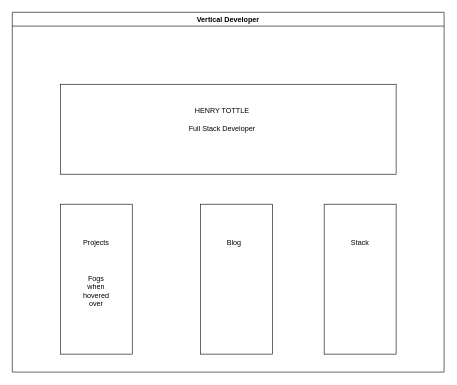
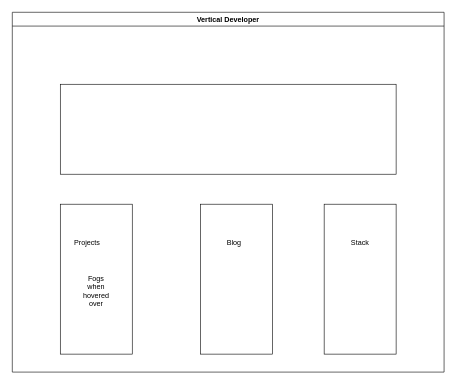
  <mxCell id="0" />
  <mxCell id="1" parent="0" />
  <mxCell id="2" value="Vertical Developer" style="swimlane;whiteSpace=wrap;html=1;" vertex="1" parent="1"><mxGeometry x="20" y="20" width="720" height="600" as="geometry" /></mxCell>
  <mxCell id="3" value="" style="rounded=0;whiteSpace=wrap;html=1;" vertex="1" parent="2"><mxGeometry x="80" y="120" width="560" height="150" as="geometry" /></mxCell>
  <mxCell id="4" value="" style="rounded=0;whiteSpace=wrap;html=1;" vertex="1" parent="2"><mxGeometry x="80" y="320" width="120" height="250" as="geometry" /></mxCell>
  <mxCell id="5" value="" style="rounded=0;whiteSpace=wrap;html=1;" vertex="1" parent="2"><mxGeometry x="314" y="320" width="120" height="250" as="geometry" /></mxCell>
  <mxCell id="6" value="" style="rounded=0;whiteSpace=wrap;html=1;" vertex="1" parent="2"><mxGeometry x="520" y="320" width="120" height="250" as="geometry" /></mxCell>
- <mxCell id="7" value="HENRY TOTTLE" style="text;html=1;align=center;verticalAlign=middle;whiteSpace=wrap;rounded=0;" vertex="1" parent="2"><mxGeometry x="240" y="150" width="220" height="30" as="geometry" /></mxCell>
- <mxCell id="8" value="Full Stack Developer" style="text;html=1;align=center;verticalAlign=middle;whiteSpace=wrap;rounded=0;" vertex="1" parent="2"><mxGeometry x="240" y="180" width="220" height="30" as="geometry" /></mxCell>
- <mxCell id="9" value="Projects" style="text;html=1;align=center;verticalAlign=middle;whiteSpace=wrap;rounded=0;" vertex="1" parent="2"><mxGeometry x="110" y="370" width="60" height="30" as="geometry" /></mxCell>
+ <mxCell id="9" value="Projects" style="text;html=1;align=center;verticalAlign=middle;whiteSpace=wrap;rounded=0;" vertex="1" parent="2"><mxGeometry x="95" y="370" width="60" height="30" as="geometry" /></mxCell>
  <mxCell id="10" value="Blog" style="text;html=1;align=center;verticalAlign=middle;whiteSpace=wrap;rounded=0;" vertex="1" parent="2"><mxGeometry x="340" y="370" width="60" height="30" as="geometry" /></mxCell>
  <mxCell id="11" value="Stack" style="text;html=1;align=center;verticalAlign=middle;whiteSpace=wrap;rounded=0;" vertex="1" parent="2"><mxGeometry x="550" y="370" width="60" height="30" as="geometry" /></mxCell>
  <mxCell id="12" value="Fogs when hovered over" style="text;html=1;align=center;verticalAlign=middle;whiteSpace=wrap;rounded=0;" vertex="1" parent="2"><mxGeometry x="110" y="450" width="60" height="30" as="geometry" /></mxCell>
